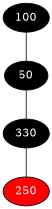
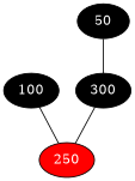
  strict graph {
    node [fillcolor=black fontcolor=white style=filled]
    n1 [label=100]
    n2 [label=50]
-   n3 [label=330]
+   n3 [label=300]
    n4 [fillcolor=red label=250]
-   n1 -- n2
+   n1 -- n4
    n2 -- n3
    n3 -- n4
  }
